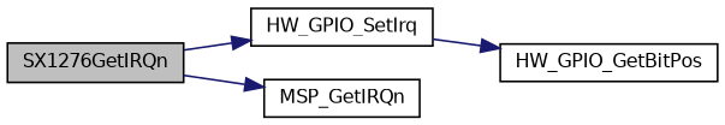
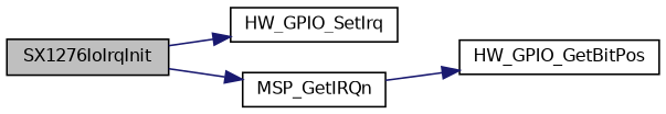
  digraph {
    rankdir=LR
    node [color=black fillcolor=white fontname=Helvetica fontsize=10 shape=record style=filled]
    edge [color=midnightblue fontname=Helvetica fontsize=10 labelfontname=Helvetica labelfontsize=10 style=solid]
-   n1 [fillcolor=grey75 fontcolor=black height=0.2 label=SX1276GetIRQn width=0.4]
+   n1 [fillcolor=grey75 fontcolor=black height=0.2 label=SX1276IoIrqInit width=0.4]
    n2 [height=0.2 label=HW_GPIO_SetIrq width=0.4]
    n3 [height=0.2 label=MSP_GetIRQn width=0.4]
    n4 [height=0.2 label=HW_GPIO_GetBitPos width=0.4]
    n1 -> n2
    n1 -> n3
-   n2 -> n4
+   n3 -> n4
  }
